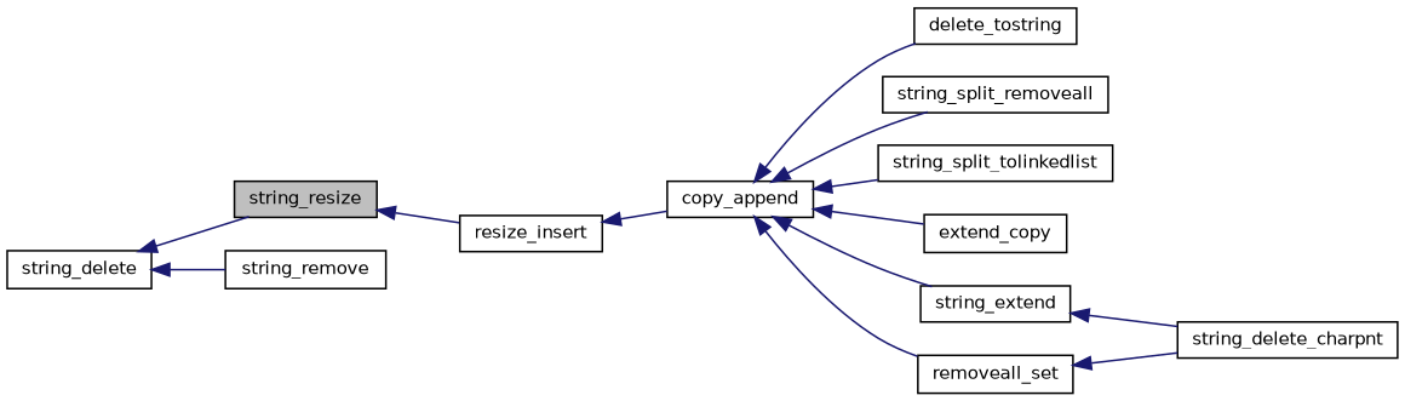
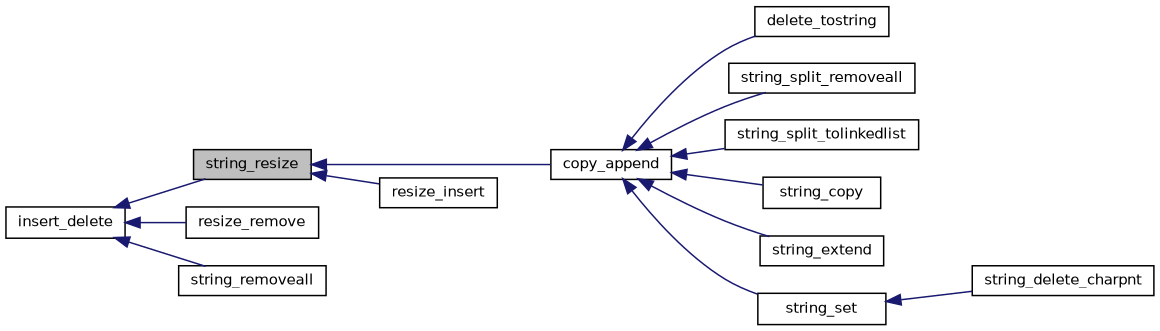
  digraph {
    rankdir=LR
    node [color=black fillcolor=white fontname=Helvetica fontsize=10 shape=record style=filled]
    edge [color=midnightblue dir=back fontname=Helvetica fontsize=10 labelfontname=Helvetica labelfontsize=10 style=solid]
    n1 [fillcolor=grey75 fontcolor=black height=0.2 label=string_resize width=0.4]
    n2 [height=0.2 label=copy_append width=0.4]
    n3 [height=0.2 label=resize_insert width=0.4]
    n4 [height=0.2 label=delete_tostring width=0.4]
    n5 [height=0.2 label=string_split_removeall width=0.4]
    n6 [height=0.2 label=string_split_tolinkedlist width=0.4]
-   n7 [height=0.2 label=extend_copy width=0.4]
+   n7 [height=0.2 label=string_copy width=0.4]
    n8 [height=0.2 label=string_extend width=0.4]
-   n9 [height=0.2 label=removeall_set width=0.4]
-   n10 [height=0.2 label=string_delete width=0.4]
-   n11 [height=0.2 label=string_remove width=0.4]
+   n9 [height=0.2 label=string_set width=0.4]
+   n10 [height=0.2 label=insert_delete width=0.4]
+   n11 [height=0.2 label=resize_remove width=0.4]
+   n12 [height=0.2 label=string_removeall width=0.4]
    n13 [height=0.2 label=string_delete_charpnt width=0.4]
-   n3 -> n2
+   n1 -> n2
    n1 -> n3
    n2 -> n4
    n2 -> n5
    n2 -> n6
    n2 -> n7
    n2 -> n8
    n2 -> n9
-   n8 -> n13
    n9 -> n13
    n10 -> n1
    n10 -> n11
+   n10 -> n12
  }
